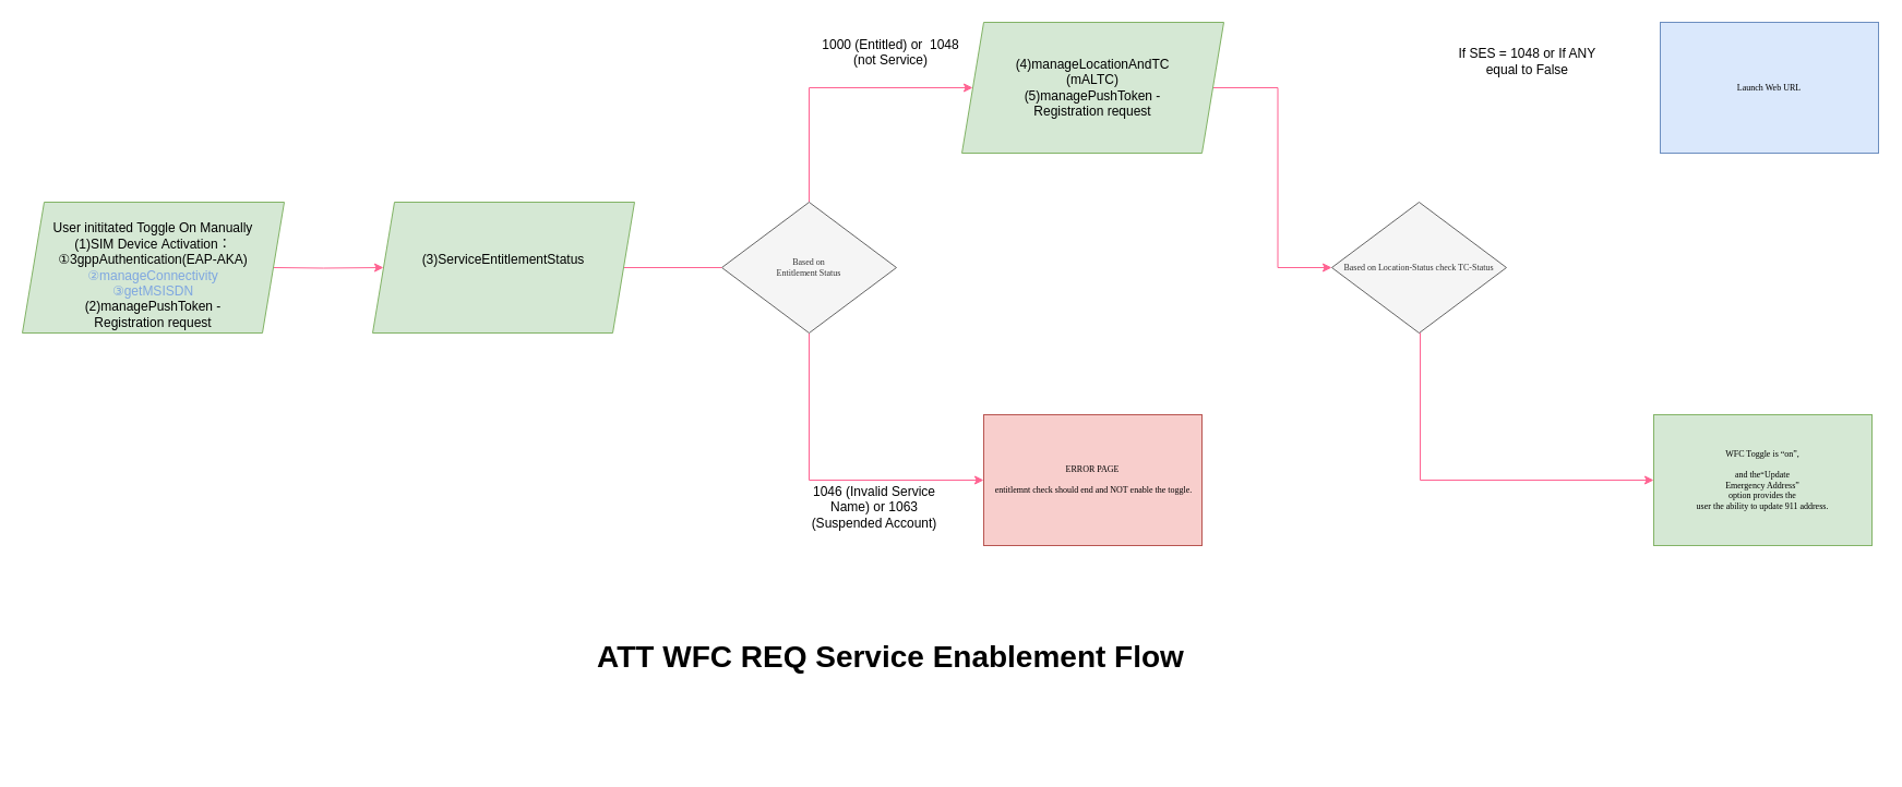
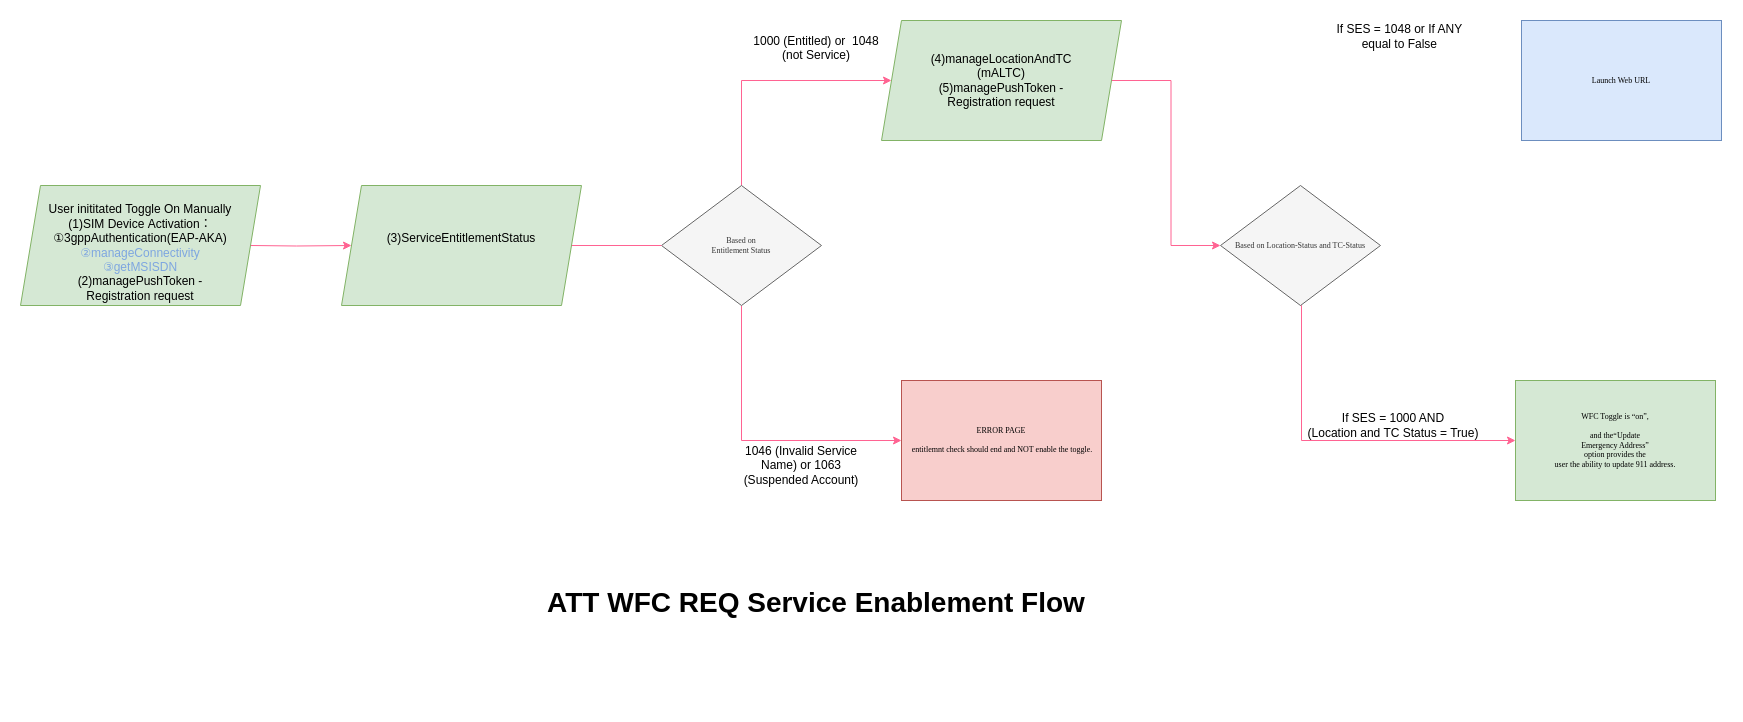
  <mxCell id="0" />
  <mxCell id="1" parent="0" />
  <mxCell id="2" style="edgeStyle=orthogonalEdgeStyle;rounded=0;orthogonalLoop=1;jettySize=auto;html=1;entryX=0;entryY=0.5;entryDx=0;entryDy=0;strokeColor=#FF6392;" edge="1" parent="1" source="4" target="8"><mxGeometry relative="1" as="geometry"><mxPoint x="771" y="70" as="targetPoint" /><Array as="points"><mxPoint x="741" y="80" /></Array></mxGeometry></mxCell>
  <mxCell id="3" style="edgeStyle=orthogonalEdgeStyle;rounded=0;orthogonalLoop=1;jettySize=auto;html=1;entryX=0;entryY=0.5;entryDx=0;entryDy=0;strokeColor=#FF6392;" edge="1" parent="1" source="4" target="10"><mxGeometry relative="1" as="geometry"><mxPoint x="741" y="570" as="targetPoint" /><Array as="points"><mxPoint x="741" y="440" /></Array></mxGeometry></mxCell>
  <mxCell id="4" value="Based on &lt;br/&gt;Entitlement Status" style="rhombus;whiteSpace=wrap;html=1;rounded=0;shadow=0;labelBackgroundColor=none;strokeWidth=1;fontFamily=Verdana;fontSize=8;align=center;fillColor=#f5f5f5;strokeColor=#666666;aspect=fixed;fontColor=#333333;" vertex="1" parent="1"><mxGeometry x="661" y="185" width="160" height="120" as="geometry" /></mxCell>
  <mxCell id="5" value="" style="edgeStyle=orthogonalEdgeStyle;rounded=0;orthogonalLoop=1;jettySize=auto;html=1;strokeColor=#FF6392;endArrow=none;" edge="1" parent="1" source="6" target="4"><mxGeometry relative="1" as="geometry" /></mxCell>
  <mxCell id="6" value="&lt;font style=&quot;&quot;&gt;&lt;div style=&quot;&quot;&gt;&lt;/div&gt;&lt;div style=&quot;border-color: var(--border-color); text-align: left;&quot;&gt;&lt;br&gt;&lt;/div&gt;&lt;div style=&quot;border-color: var(--border-color);&quot;&gt;&lt;br&gt;&lt;/div&gt;&lt;div style=&quot;border-color: var(--border-color);&quot;&gt;(3)ServiceEntitlementStatus&lt;/div&gt;&lt;div style=&quot;border-color: var(--border-color);&quot;&gt;&lt;br&gt;&lt;/div&gt;&lt;div style=&quot;border-color: var(--border-color);&quot;&gt;&lt;div style=&quot;border-color: var(--border-color);&quot;&gt;&lt;br&gt;&lt;/div&gt;&lt;div style=&quot;border-color: var(--border-color);&quot;&gt;&lt;br&gt;&lt;/div&gt;&lt;/div&gt;&lt;/font&gt;" style="shape=parallelogram;perimeter=parallelogramPerimeter;whiteSpace=wrap;html=1;fixedSize=1;fillColor=#d5e8d4;strokeColor=#82b366;aspect=fixed;" vertex="1" parent="1"><mxGeometry x="341" y="185" width="240" height="120" as="geometry" /></mxCell>
  <mxCell id="7" style="edgeStyle=orthogonalEdgeStyle;rounded=0;orthogonalLoop=1;jettySize=auto;html=1;strokeColor=#FF6392;exitX=1;exitY=0.5;exitDx=0;exitDy=0;entryX=0;entryY=0.5;entryDx=0;entryDy=0;" edge="1" parent="1" source="8" target="13"><mxGeometry relative="1" as="geometry" /></mxCell>
  <mxCell id="8" value="(4)manageLocationAndTC &lt;br&gt;(mALTC)&lt;br&gt;&lt;div&gt;(5)managePushToken -&lt;/div&gt;&lt;div&gt;Registration request&lt;/div&gt;" style="shape=parallelogram;perimeter=parallelogramPerimeter;whiteSpace=wrap;html=1;fixedSize=1;fillColor=#d5e8d4;strokeColor=#82b366;aspect=fixed;" vertex="1" parent="1"><mxGeometry x="881" y="20" width="240" height="120" as="geometry" /></mxCell>
  <mxCell id="9" value="&lt;div&gt;1000 (Entitled) or&amp;nbsp; 1048 (not Service)&lt;/div&gt;&lt;div&gt;&lt;br&gt;&lt;/div&gt;" style="text;html=1;strokeColor=none;fillColor=none;align=center;verticalAlign=middle;whiteSpace=wrap;rounded=0;" vertex="1" parent="1"><mxGeometry x="751" y="40" width="130" height="30" as="geometry" /></mxCell>
  <mxCell id="10" value="ERROR PAGE&lt;br&gt;&lt;br&gt;&amp;nbsp;entitlemnt check should end and NOT enable the toggle." style="rounded=0;whiteSpace=wrap;html=1;shadow=0;labelBackgroundColor=none;strokeWidth=1;fontFamily=Verdana;fontSize=8;align=center;fillColor=#f8cecc;strokeColor=#b85450;aspect=fixed;" vertex="1" parent="1"><mxGeometry x="901" y="380" width="200" height="120" as="geometry" /></mxCell>
  <mxCell id="11" value="1046 (Invalid Service Name) or&amp;nbsp;1063 (Suspended Account)" style="text;html=1;strokeColor=none;fillColor=none;align=center;verticalAlign=middle;whiteSpace=wrap;rounded=0;" vertex="1" parent="1"><mxGeometry x="731" y="450" width="140" height="30" as="geometry" /></mxCell>
  <mxCell id="12" style="edgeStyle=orthogonalEdgeStyle;rounded=0;orthogonalLoop=1;jettySize=auto;html=1;entryX=0;entryY=0.5;entryDx=0;entryDy=0;strokeColor=#FF6392;exitX=0.5;exitY=1;exitDx=0;exitDy=0;" edge="1" parent="1" source="13" target="15"><mxGeometry relative="1" as="geometry"><Array as="points"><mxPoint x="1301" y="440" /></Array></mxGeometry></mxCell>
- <mxCell id="13" value="Based on Location-Status check TC-Status" style="rhombus;whiteSpace=wrap;html=1;rounded=0;shadow=0;labelBackgroundColor=none;strokeWidth=1;fontFamily=Verdana;fontSize=8;align=center;fillColor=#f5f5f5;strokeColor=#666666;aspect=fixed;fontColor=#333333;" vertex="1" parent="1"><mxGeometry x="1220" y="185" width="160" height="120" as="geometry" /></mxCell>
+ <mxCell id="13" value="Based on Location-Status and TC-Status" style="rhombus;whiteSpace=wrap;html=1;rounded=0;shadow=0;labelBackgroundColor=none;strokeWidth=1;fontFamily=Verdana;fontSize=8;align=center;fillColor=#f5f5f5;strokeColor=#666666;aspect=fixed;fontColor=#333333;" vertex="1" parent="1"><mxGeometry x="1220" y="185" width="160" height="120" as="geometry" /></mxCell>
  <mxCell id="14" value="Launch Web URL" style="rounded=0;whiteSpace=wrap;html=1;shadow=0;labelBackgroundColor=none;strokeWidth=1;fontFamily=Verdana;fontSize=8;align=center;aspect=fixed;fillColor=#dae8fc;strokeColor=#6c8ebf;" vertex="1" parent="1"><mxGeometry x="1521" y="20" width="200" height="120" as="geometry" /></mxCell>
  <mxCell id="15" value="WFC Toggle is “on”, &lt;br&gt;&lt;br&gt;and the“Update &lt;br&gt;Emergency Address” &lt;br&gt;option provides the &lt;br&gt;user the ability to update 911 address." style="rounded=0;whiteSpace=wrap;html=1;shadow=0;labelBackgroundColor=none;strokeWidth=1;fontFamily=Verdana;fontSize=8;align=center;fillColor=#d5e8d4;strokeColor=#82b366;aspect=fixed;" vertex="1" parent="1"><mxGeometry x="1515" y="380" width="200" height="120" as="geometry" /></mxCell>
- <mxCell id="17" value="If SES = 1048 or If ANY&amp;nbsp; equal to False&amp;nbsp;" style="text;html=1;strokeColor=none;fillColor=none;align=center;verticalAlign=middle;whiteSpace=wrap;rounded=0;" vertex="1" parent="1"><mxGeometry x="1331" y="41" width="140" height="30" as="geometry" /></mxCell>
+ <mxCell id="16" value="If SES = 1000 AND &lt;br&gt;(Location and TC Status = True)" style="text;html=1;strokeColor=none;fillColor=none;align=center;verticalAlign=middle;whiteSpace=wrap;rounded=0;" vertex="1" parent="1"><mxGeometry x="1302" y="410" width="182" height="30" as="geometry" /></mxCell>
+ <mxCell id="17" value="If SES = 1048 or If ANY&amp;nbsp; equal to False&amp;nbsp;" style="text;html=1;strokeColor=none;fillColor=none;align=center;verticalAlign=middle;whiteSpace=wrap;rounded=0;" vertex="1" parent="1"><mxGeometry x="1331" y="21" width="140" height="30" as="geometry" /></mxCell>
  <mxCell id="18" style="edgeStyle=orthogonalEdgeStyle;rounded=0;orthogonalLoop=1;jettySize=auto;html=1;strokeColor=#FF6392;" edge="1" parent="1" target="6"><mxGeometry relative="1" as="geometry"><mxPoint x="250" y="245" as="sourcePoint" /></mxGeometry></mxCell>
  <mxCell id="19" value="&lt;font style=&quot;&quot;&gt;&lt;div style=&quot;&quot;&gt;&lt;/div&gt;&lt;div style=&quot;border-color: var(--border-color); text-align: left;&quot;&gt;&lt;br&gt;&lt;/div&gt;&lt;div style=&quot;border-color: var(--border-color);&quot;&gt;&lt;font color=&quot;#ff6392&quot;&gt;&lt;br&gt;&lt;/font&gt;&lt;/div&gt;&lt;div style=&quot;border-color: var(--border-color);&quot;&gt;&lt;div style=&quot;border-color: var(--border-color);&quot;&gt;&lt;span style=&quot;background-color: initial;&quot;&gt;User&amp;nbsp;inititated&amp;nbsp;Toggle&amp;nbsp;On&amp;nbsp;Manually&lt;/span&gt;&lt;br&gt;&lt;/div&gt;&lt;div style=&quot;border-color: var(--border-color);&quot;&gt;(1)SIM&amp;nbsp;Device&amp;nbsp;Activation：&lt;/div&gt;&lt;div style=&quot;border-color: var(--border-color);&quot;&gt;①3gppAuthentication(EAP-AKA)&lt;/div&gt;&lt;div style=&quot;border-color: var(--border-color);&quot;&gt;&lt;font color=&quot;#7ea6e0&quot;&gt;②manageConnectivity&lt;/font&gt;&lt;/div&gt;&lt;div style=&quot;border-color: var(--border-color);&quot;&gt;&lt;font color=&quot;#7ea6e0&quot;&gt;③getMSISDN&lt;/font&gt;&lt;/div&gt;&lt;div style=&quot;border-color: var(--border-color);&quot;&gt;&lt;span style=&quot;background-color: initial;&quot;&gt;(2)managePushToken -&lt;/span&gt;&lt;br&gt;&lt;/div&gt;&lt;div style=&quot;border-color: var(--border-color);&quot;&gt;Registration request&lt;/div&gt;&lt;div style=&quot;border-color: var(--border-color);&quot;&gt;&lt;br&gt;&lt;/div&gt;&lt;/div&gt;&lt;/font&gt;" style="shape=parallelogram;perimeter=parallelogramPerimeter;whiteSpace=wrap;html=1;fixedSize=1;fillColor=#d5e8d4;strokeColor=#82b366;aspect=fixed;" vertex="1" parent="1"><mxGeometry x="20" y="185" width="240" height="120" as="geometry" /></mxCell>
  <mxCell id="20" value="&lt;h1&gt;&lt;font style=&quot;font-size: 28px;&quot;&gt;ATT WFC REQ Service Enablement&amp;nbsp;Flow&lt;/font&gt;&lt;/h1&gt;" style="text;html=1;strokeColor=none;fillColor=none;spacing=5;spacingTop=-20;whiteSpace=wrap;overflow=hidden;rounded=0;align=center;" vertex="1" parent="1"><mxGeometry x="466" y="580" width="700" height="120" as="geometry" /></mxCell>
